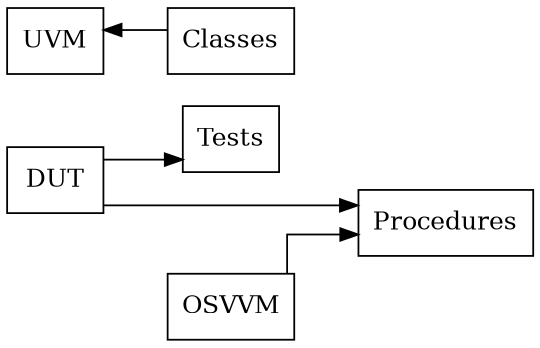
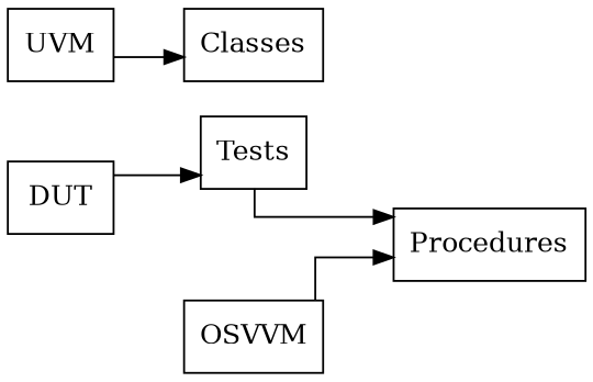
  digraph {
    rankdir=LR
    splines=ortho
    node [shape=record]
    n1 [label=DUT]
    n2 [label=Tests]
    n3 [label=Procedures]
    n4 [label=UVM]
    Classes
    n6 [label=OSVVM]
    n1 -> n2
-   n1 -> n3
-   Classes -> n4
+   n2 -> n3
+   n4 -> Classes
    n6 -> n3
  }
